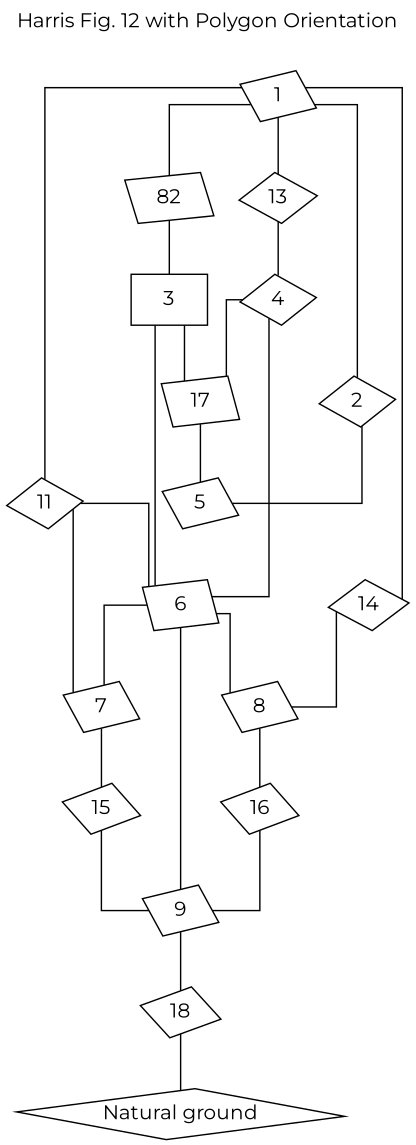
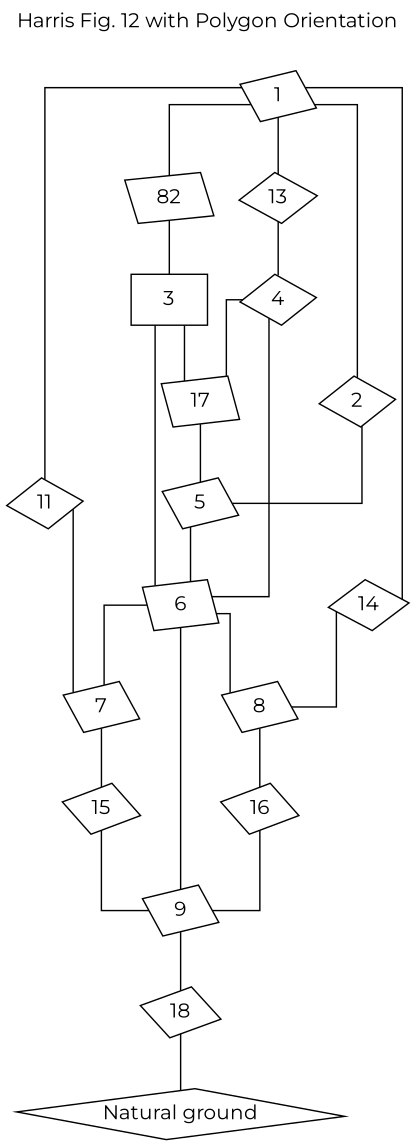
  digraph {
    bgcolor="/x11/white"
    fontcolor="/x11/black"
    fontname=Montserrat
    fontsize=14.0
    label="Harris Fig. 12 with Polygon Orientation"
    labelloc=t
    splines=ortho
    style=filled
    node [color="/x11/black" distortion=0.0 fillcolor="/x11/white" fontcolor="/x11/black" fontname=Montserrat fontsize=14.0 orientation=50.0 penwidth=1.0 shape=polygon sides=4 skew=0.0 style=filled]
    edge [arrowhead=none color="/x11/black" fontcolor="/x11/black" fontname=Montserrat fontsize=14.0 penwidth=1.0 style=solid]
    2
    1 [orientation=20.0]
    11
    n4 [label=82 orientation=10.0]
    13
    14
    5 [orientation=20.0]
    7 [orientation=20.0]
    3 [orientation=0.0]
    4
    8 [orientation=20.0]
    6 [orientation=10.0]
    17 [orientation=10.0]
    9 [orientation=20.0]
    15 [orientation=30.000002]
    16 [orientation=30.000002]
    18 [orientation=30.000002]
    "Natural ground" [orientation=40.0]
    2 -> 5
    1 -> 2
    1 -> 11
    1 -> n4
    1 -> 13
    1 -> 14
    11 -> 7
    n4 -> 3
    13 -> 4
    14 -> 8
-   11 -> 6
+   5 -> 6
    7 -> 15
    3 -> 6
    3 -> 17
    4 -> 6
    4 -> 17
    8 -> 16
    6 -> 7
    6 -> 8
    6 -> 9
    17 -> 5
    9 -> 18
    15 -> 9
    16 -> 9
    18 -> "Natural ground"
  }
